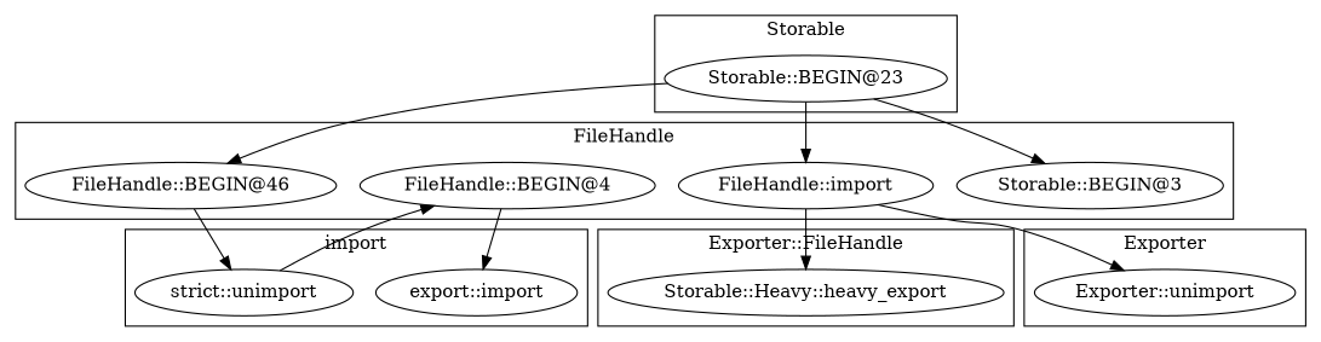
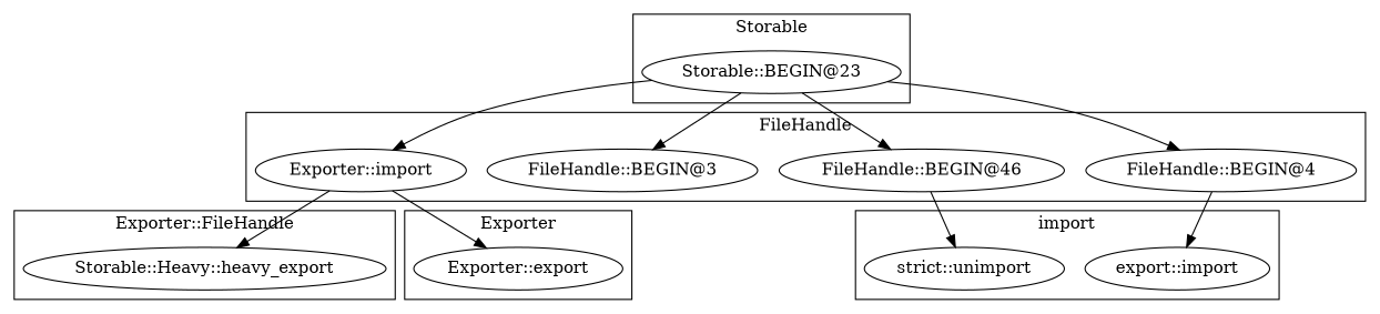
  digraph {
    n1 [label="export::import"]
    "strict::unimport"
    "Storable::BEGIN@23"
-   "FileHandle::import"
+   "FileHandle::import" [label="Exporter::import"]
    "FileHandle::BEGIN@46"
-   "FileHandle::BEGIN@3" [label="Storable::BEGIN@3"]
+   "FileHandle::BEGIN@3"
    "FileHandle::BEGIN@4"
    n8 [label="Storable::Heavy::heavy_export"]
-   "Exporter::export" [label="Exporter::unimport"]
+   "Exporter::export"
    subgraph cluster_1 {
      label=import
      n1
      "strict::unimport"
    }
    subgraph cluster_2 {
      label=Storable
      "Storable::BEGIN@23"
    }
    subgraph cluster_3 {
      label=FileHandle
      "FileHandle::import"
      "FileHandle::BEGIN@46"
      "FileHandle::BEGIN@3"
      "FileHandle::BEGIN@4"
    }
    subgraph cluster_4 {
      label="Exporter::FileHandle"
      n8
    }
    subgraph cluster_5 {
      label=Exporter
      "Exporter::export"
    }
    "Storable::BEGIN@23" -> "FileHandle::import"
    "Storable::BEGIN@23" -> "FileHandle::BEGIN@46"
    "Storable::BEGIN@23" -> "FileHandle::BEGIN@3"
-   "strict::unimport" -> "FileHandle::BEGIN@4"
+   "Storable::BEGIN@23" -> "FileHandle::BEGIN@4"
    "FileHandle::import" -> n8
    "FileHandle::import" -> "Exporter::export"
    "FileHandle::BEGIN@46" -> "strict::unimport"
    "FileHandle::BEGIN@4" -> n1
  }
